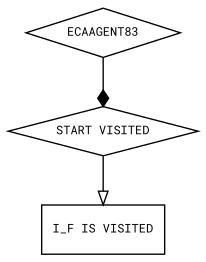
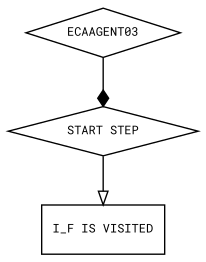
  strict digraph {
    bgcolor=white
    fontname="Roboto Mono"
    ordering=out
    node [color=black fontname="Roboto Mono" fontsize=9 shape=diamond]
    edge [fontname="Roboto Mono" style=solid]
-   ECAAGENT03 [label=ECAAGENT83]
-   "START STEP" [label="START VISITED"]
+   ECAAGENT03
+   "START STEP"
    "I_F IS VISITED" [shape=box]
    ECAAGENT03 -> "START STEP" [arrowhead=diamond]
    "START STEP" -> "I_F IS VISITED" [arrowhead=onormal]
  }
